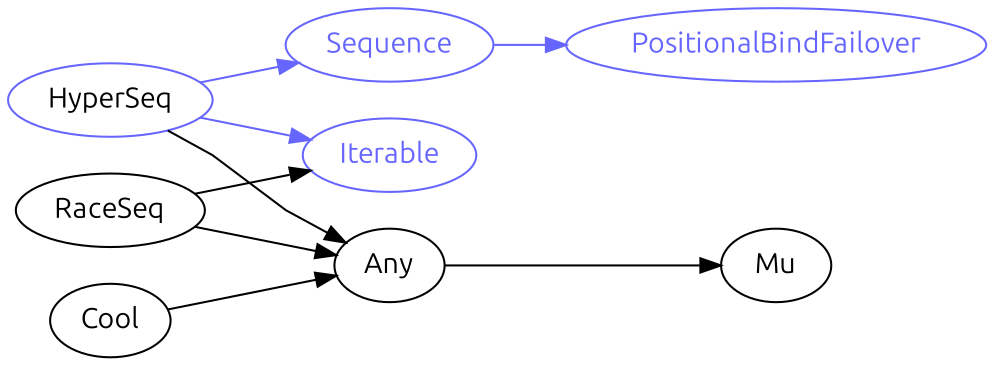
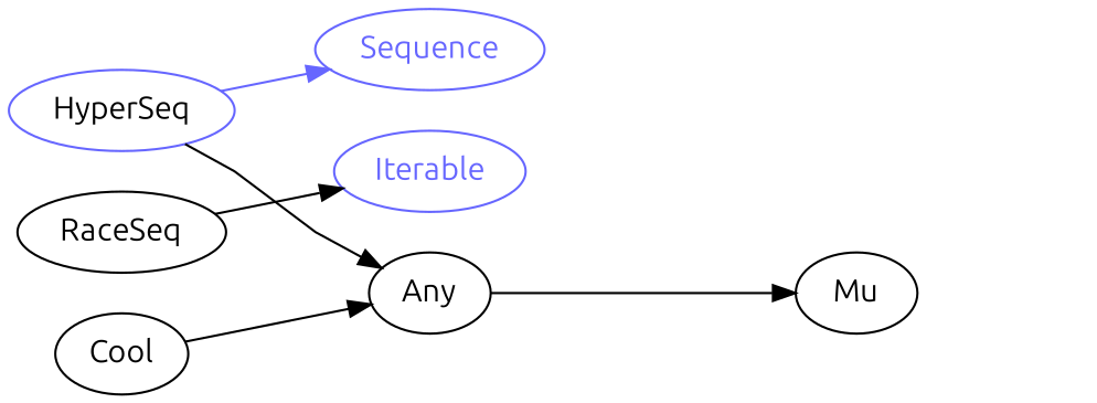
  digraph {
    fontname=Ubuntu
    rankdir=LR
    splines=polyline
    node [color="#6666FF" fontcolor="#000000" fontname=Ubuntu]
    edge [color="#000000" fontname=Ubuntu]
-   PositionalBindFailover [fontcolor="#6666FF"]
    Sequence [fontcolor="#6666FF"]
    Any [color="#000000"]
    Mu [color="#000000"]
    Iterable [fontcolor="#6666FF"]
    RaceSeq [color="#000000"]
    HyperSeq
    Cool [color="#000000"]
-   Sequence -> PositionalBindFailover [color="#6666FF"]
    Any -> Mu
-   RaceSeq -> Any
    RaceSeq -> Iterable
    HyperSeq -> Sequence [color="#6666FF"]
    HyperSeq -> Any
-   HyperSeq -> Iterable [color="#6666FF"]
    Cool -> Any
  }
